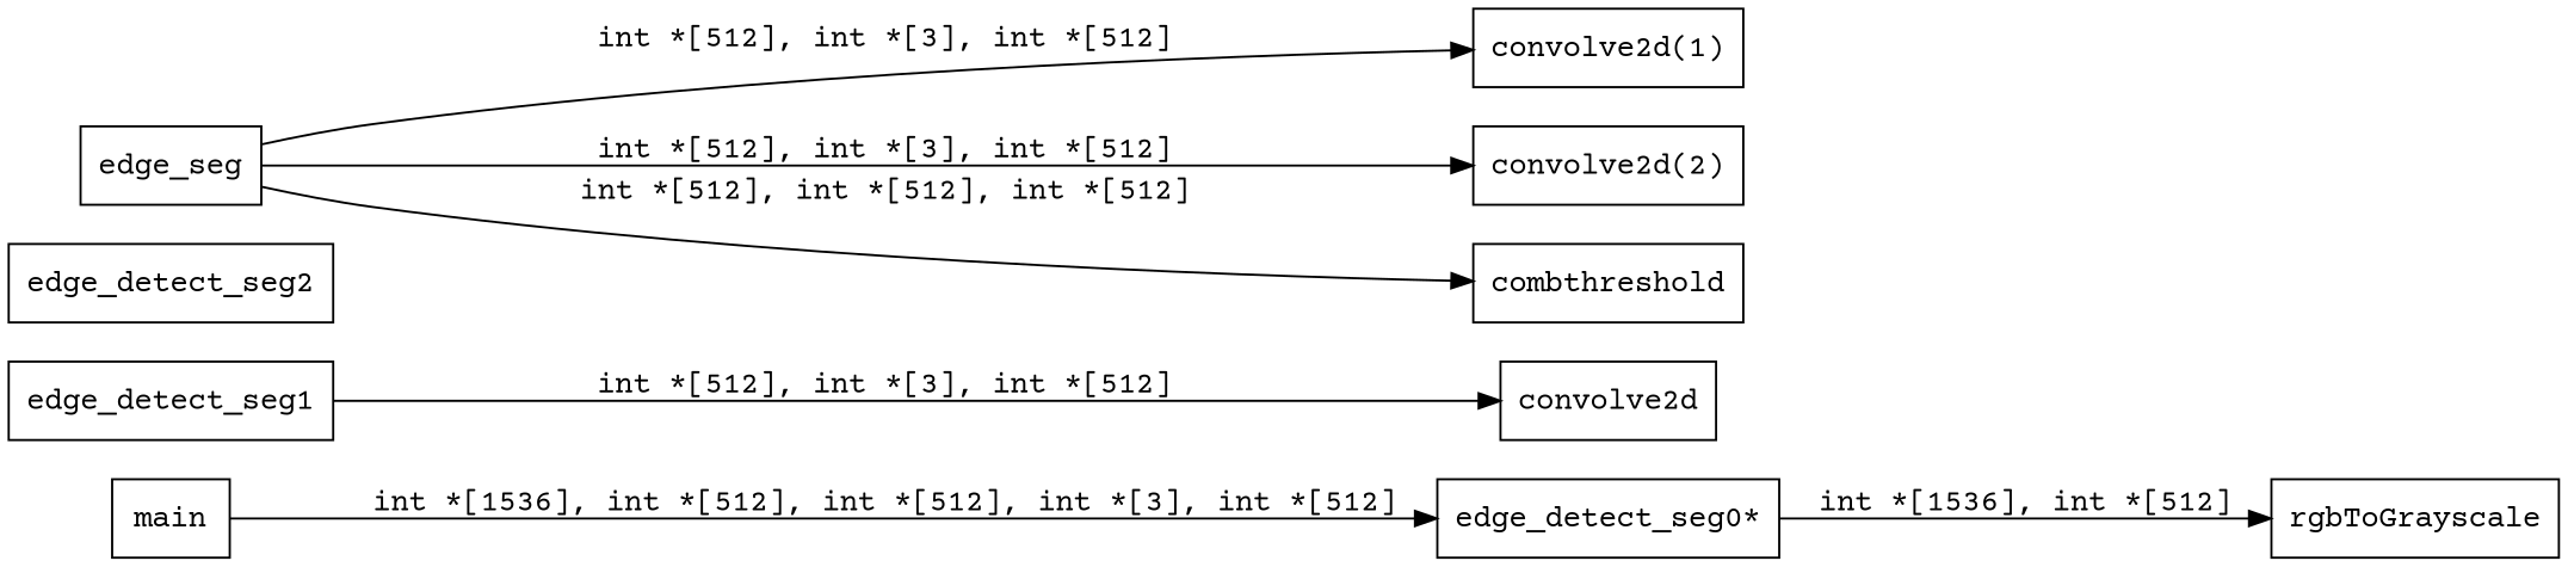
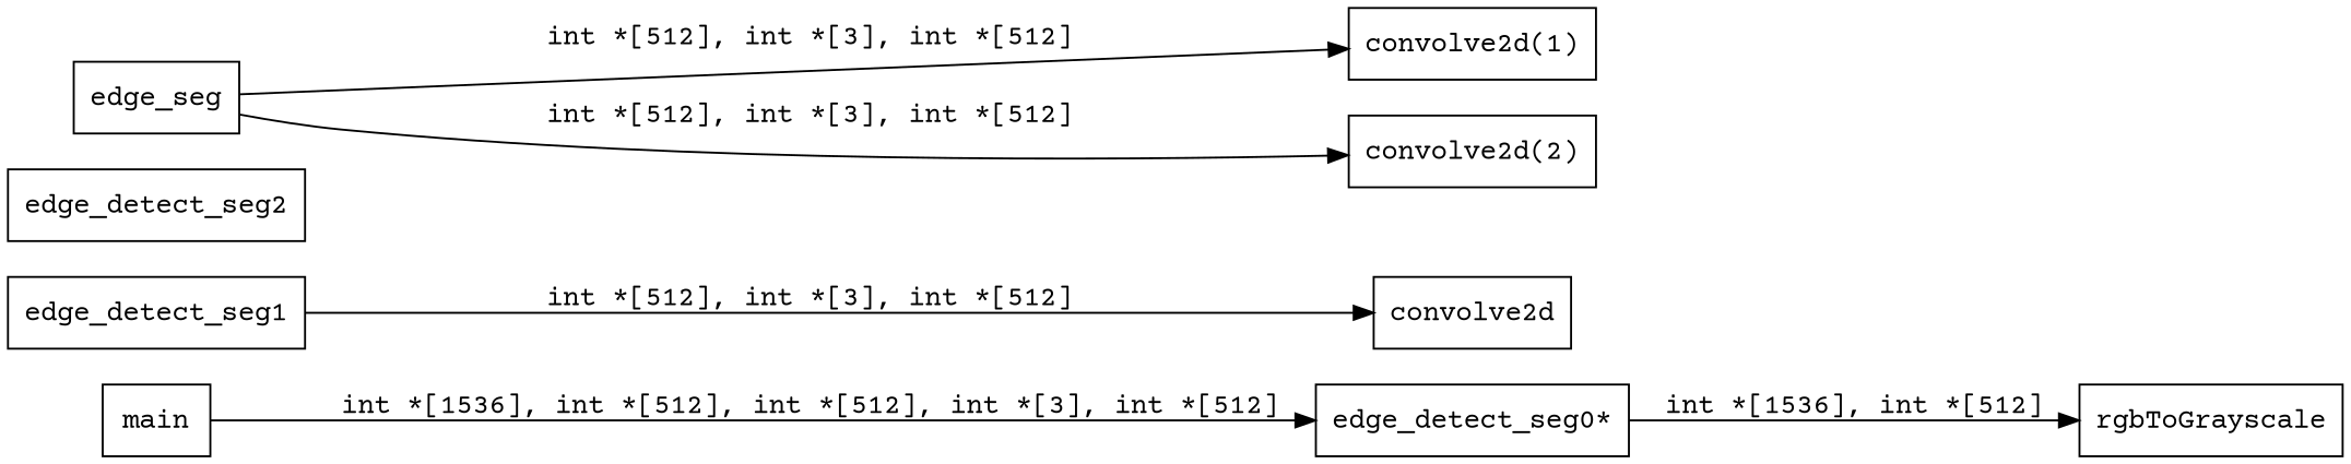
  digraph {
    fontname="Courier Prime"
    rankdir=LR
    node [fontname="Courier Prime" shape=rectangle]
    edge [fontname="Courier Prime"]
    n1 [label="edge_detect_seg0*\n"]
    n2 [label="rgbToGrayscale\n"]
    n3 [label="edge_detect_seg1\n"]
    n4 [label="convolve2d\n"]
    n5 [label="edge_detect_seg2\n"]
    n6 [label="convolve2d(1)\n"]
    n7 [label="convolve2d(2)\n"]
-   n8 [label="combthreshold\n"]
    n9 [label=edge_seg]
    main
    n1 -> n2 [label="int *[1536], int *[512]"]
    n3 -> n4 [label="int *[512], int *[3], int *[512]"]
    n9 -> n6 [label="int *[512], int *[3], int *[512]"]
    n9 -> n7 [label="int *[512], int *[3], int *[512]"]
-   n9 -> n8 [label="int *[512], int *[512], int *[512]"]
    main -> n1 [label="int *[1536], int *[512], int *[512], int *[3], int *[512]"]
  }
